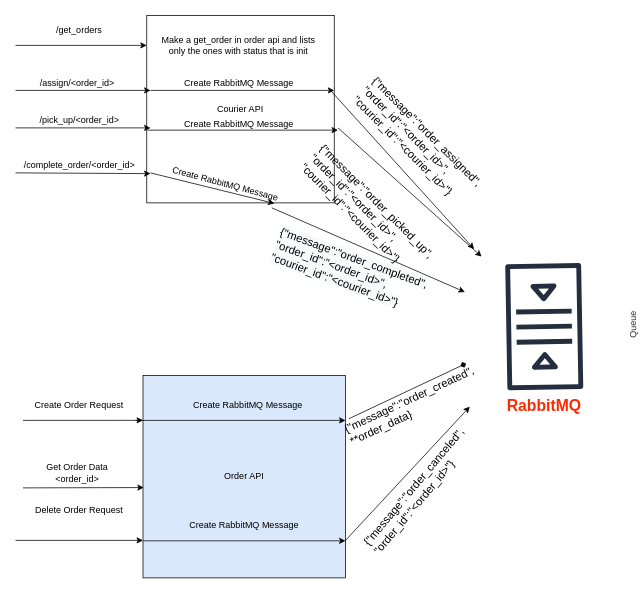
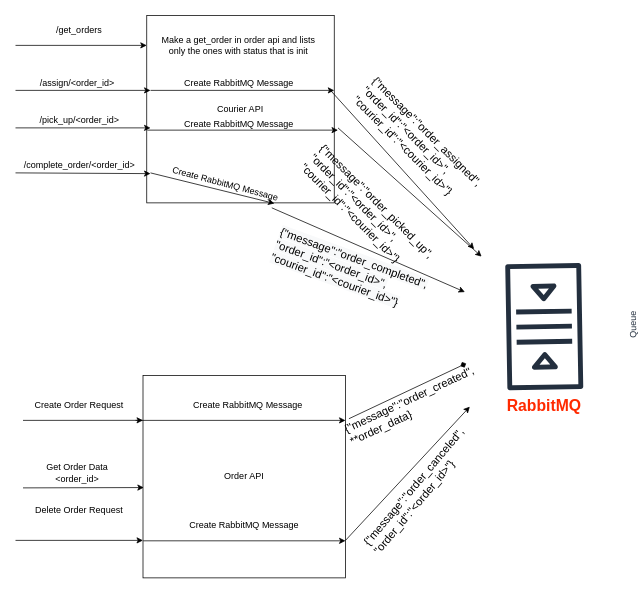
  <mxCell id="0" />
  <mxCell id="1" parent="0" />
- <mxCell id="2" value="Order API&lt;br&gt;" style="whiteSpace=wrap;html=1;aspect=fixed;fillColor=#dae8fc;" vertex="1" parent="1"><mxGeometry x="190" y="500" width="270" height="270" as="geometry" /></mxCell>
+ <mxCell id="2" value="Order API&lt;br&gt;" style="whiteSpace=wrap;html=1;aspect=fixed;" vertex="1" parent="1"><mxGeometry x="190" y="500" width="270" height="270" as="geometry" /></mxCell>
  <mxCell id="3" value="" style="endArrow=classic;html=1;entryX=0;entryY=0.222;entryDx=0;entryDy=0;entryPerimeter=0;" edge="1" parent="1" target="2"><mxGeometry width="50" height="50" relative="1" as="geometry"><mxPoint x="30" y="560" as="sourcePoint" /><mxPoint x="440" y="650" as="targetPoint" /></mxGeometry></mxCell>
  <mxCell id="4" value="Create Order Request" style="text;html=1;strokeColor=none;fillColor=none;align=center;verticalAlign=middle;whiteSpace=wrap;rounded=0;" vertex="1" parent="1"><mxGeometry x="30" y="520" width="150" height="40" as="geometry" /></mxCell>
  <mxCell id="5" value="" style="endArrow=classic;html=1;exitX=1;exitY=1;exitDx=0;exitDy=0;" edge="1" parent="1" source="4"><mxGeometry width="50" height="50" relative="1" as="geometry"><mxPoint x="390" y="700" as="sourcePoint" /><mxPoint x="460" y="560" as="targetPoint" /></mxGeometry></mxCell>
  <mxCell id="6" value="Create RabbitMQ Message" style="text;html=1;strokeColor=none;fillColor=none;align=center;verticalAlign=middle;whiteSpace=wrap;rounded=0;" vertex="1" parent="1"><mxGeometry x="210" y="520" width="240" height="40" as="geometry" /></mxCell>
  <mxCell id="7" value="Queue" style="outlineConnect=0;fontColor=#232F3E;gradientColor=none;strokeColor=#232F3E;fillColor=#ffffff;dashed=0;verticalLabelPosition=bottom;verticalAlign=top;align=center;html=1;fontSize=12;fontStyle=0;aspect=fixed;shape=mxgraph.aws4.resourceIcon;resIcon=mxgraph.aws4.queue;rotation=-91;" vertex="1" parent="1"><mxGeometry x="620" y="330" width="210" height="210" as="geometry" /></mxCell>
  <mxCell id="8" value="&lt;font style=&quot;font-size: 21px&quot; color=&quot;#ff2a00&quot;&gt;&lt;b&gt;RabbitMQ&lt;/b&gt;&lt;/font&gt;" style="text;html=1;strokeColor=none;fillColor=none;align=center;verticalAlign=middle;whiteSpace=wrap;rounded=0;" vertex="1" parent="1"><mxGeometry x="665" y="530" width="120" height="20" as="geometry" /></mxCell>
  <mxCell id="9" value="" style="endArrow=diamond;html=1;exitX=1.017;exitY=0.214;exitDx=0;exitDy=0;exitPerimeter=0;" edge="1" parent="1" source="2" target="7"><mxGeometry width="50" height="50" relative="1" as="geometry"><mxPoint x="400" y="740" as="sourcePoint" /><mxPoint x="450" y="690" as="targetPoint" /></mxGeometry></mxCell>
  <mxCell id="10" value="&lt;font style=&quot;font-size: 15px&quot;&gt;{&quot;message&quot;:&quot;order_created&quot;,&lt;br&gt;**order_data}&lt;/font&gt;" style="text;html=1;strokeColor=none;fillColor=none;align=left;verticalAlign=middle;whiteSpace=wrap;rounded=0;rotation=-25;" vertex="1" parent="1"><mxGeometry x="450" y="490" width="240" height="80" as="geometry" /></mxCell>
  <mxCell id="11" value="Delete Order Request" style="text;html=1;strokeColor=none;fillColor=none;align=center;verticalAlign=middle;whiteSpace=wrap;rounded=0;" vertex="1" parent="1"><mxGeometry x="35" y="670" width="140" height="20" as="geometry" /></mxCell>
  <mxCell id="12" value="Create RabbitMQ Message" style="text;html=1;strokeColor=none;fillColor=none;align=center;verticalAlign=middle;whiteSpace=wrap;rounded=0;" vertex="1" parent="1"><mxGeometry x="205" y="680" width="240" height="40" as="geometry" /></mxCell>
  <mxCell id="13" style="edgeStyle=orthogonalEdgeStyle;rounded=0;orthogonalLoop=1;jettySize=auto;html=1;exitX=0.5;exitY=1;exitDx=0;exitDy=0;" edge="1" parent="1" source="11" target="11"><mxGeometry relative="1" as="geometry" /></mxCell>
  <mxCell id="14" value="" style="endArrow=classic;html=1;entryX=-0.001;entryY=0.815;entryDx=0;entryDy=0;entryPerimeter=0;" edge="1" parent="1" target="2"><mxGeometry width="50" height="50" relative="1" as="geometry"><mxPoint y="720" as="sourcePoint" x="20" /><mxPoint x="300" y="710" as="targetPoint" /><Array as="points"><mxPoint x="190" y="720" /></Array></mxGeometry></mxCell>
  <mxCell id="15" value="" style="endArrow=classic;html=1;exitX=0.001;exitY=0.817;exitDx=0;exitDy=0;exitPerimeter=0;entryX=1;entryY=0.817;entryDx=0;entryDy=0;entryPerimeter=0;" edge="1" parent="1" source="2" target="2"><mxGeometry width="50" height="50" relative="1" as="geometry"><mxPoint x="250" y="760" as="sourcePoint" /><mxPoint x="300" y="710" as="targetPoint" /></mxGeometry></mxCell>
  <mxCell id="16" value="" style="endArrow=classic;html=1;" edge="1" parent="1" target="7"><mxGeometry width="50" height="50" relative="1" as="geometry"><mxPoint x="460" y="720" as="sourcePoint" /><mxPoint x="360" y="520" as="targetPoint" /></mxGeometry></mxCell>
  <mxCell id="17" value="&lt;font style=&quot;font-size: 15px&quot;&gt;{&quot;message&quot;:&quot;order_canceled&quot;,&lt;br&gt;&quot;order_id&quot;:&quot;&amp;lt;order_id&amp;gt;&quot;}&lt;/font&gt;" style="text;html=1;strokeColor=none;fillColor=none;align=left;verticalAlign=middle;whiteSpace=wrap;rounded=0;rotation=-50;" vertex="1" parent="1"><mxGeometry x="450" y="600" width="240" height="80" as="geometry" /></mxCell>
  <mxCell id="18" value="Courier API" style="whiteSpace=wrap;html=1;aspect=fixed;" vertex="1" parent="1"><mxGeometry x="195" y="20" width="250" height="250" as="geometry" /></mxCell>
  <mxCell id="19" value="" style="endArrow=classic;html=1;" edge="1" parent="1"><mxGeometry width="50" height="50" relative="1" as="geometry"><mxPoint y="60" as="sourcePoint" x="20" /><mxPoint x="195" y="60" as="targetPoint" /></mxGeometry></mxCell>
  <mxCell id="20" value="/get_orders" style="text;html=1;strokeColor=none;fillColor=none;align=center;verticalAlign=middle;whiteSpace=wrap;rounded=0;" vertex="1" parent="1"><mxGeometry x="30" y="30" width="150" height="20" as="geometry" /></mxCell>
  <mxCell id="21" value="Make a get_order in order api and lists only the ones with status that is init" style="text;html=1;strokeColor=none;fillColor=none;align=center;verticalAlign=middle;whiteSpace=wrap;rounded=0;" vertex="1" parent="1"><mxGeometry x="205" y="50" width="225" height="20" as="geometry" /></mxCell>
  <mxCell id="22" value="" style="endArrow=classic;html=1;entryX=0.02;entryY=0.4;entryDx=0;entryDy=0;entryPerimeter=0;" edge="1" parent="1" target="18"><mxGeometry width="50" height="50" relative="1" as="geometry"><mxPoint y="120" as="sourcePoint" x="20" /><mxPoint x="280" y="260" as="targetPoint" /></mxGeometry></mxCell>
  <mxCell id="23" value="/assign/&amp;lt;order_id&amp;gt;" style="text;html=1;strokeColor=none;fillColor=none;align=center;verticalAlign=middle;whiteSpace=wrap;rounded=0;" vertex="1" parent="1"><mxGeometry x="35" y="100" width="135" height="20" as="geometry" /></mxCell>
  <mxCell id="24" value="" style="endArrow=classic;html=1;" edge="1" parent="1"><mxGeometry width="50" height="50" relative="1" as="geometry"><mxPoint x="200" y="120" as="sourcePoint" /><mxPoint x="445" y="120" as="targetPoint" /><Array as="points"><mxPoint x="380" y="120" /></Array></mxGeometry></mxCell>
  <mxCell id="25" value="Create RabbitMQ Message" style="text;html=1;strokeColor=none;fillColor=none;align=center;verticalAlign=middle;whiteSpace=wrap;rounded=0;" vertex="1" parent="1"><mxGeometry x="207.5" y="95" width="220" height="30" as="geometry" /></mxCell>
  <mxCell id="26" value="" style="endArrow=classic;html=1;exitX=0.98;exitY=0.4;exitDx=0;exitDy=0;exitPerimeter=0;" edge="1" parent="1" source="18" target="7"><mxGeometry width="50" height="50" relative="1" as="geometry"><mxPoint x="230" y="310" as="sourcePoint" /><mxPoint x="280" y="260" as="targetPoint" /></mxGeometry></mxCell>
  <mxCell id="27" value="&lt;font style=&quot;font-size: 15px&quot;&gt;{&quot;message&quot;:&quot;order_assigned&quot;,&lt;br&gt;&quot;order_id&quot;:&quot;&amp;lt;order_id&amp;gt;&quot;,&lt;br&gt;&quot;courier_id&quot;:&quot;&amp;lt;courier_id&amp;gt;&quot;}&lt;/font&gt;" style="text;html=1;strokeColor=none;fillColor=none;align=left;verticalAlign=middle;whiteSpace=wrap;rounded=0;rotation=45;" vertex="1" parent="1"><mxGeometry x="450" y="160" width="240" height="80" as="geometry" /></mxCell>
  <mxCell id="28" value="" style="endArrow=classic;html=1;entryX=0.02;entryY=0.6;entryDx=0;entryDy=0;entryPerimeter=0;" edge="1" parent="1" target="18"><mxGeometry width="50" height="50" relative="1" as="geometry"><mxPoint y="170" as="sourcePoint" x="20" /><mxPoint x="280" y="250" as="targetPoint" /></mxGeometry></mxCell>
  <mxCell id="29" value="/pick_up/&amp;lt;order_id&amp;gt;" style="text;html=1;strokeColor=none;fillColor=none;align=center;verticalAlign=middle;whiteSpace=wrap;rounded=0;" vertex="1" parent="1"><mxGeometry x="37.5" y="150" width="135" height="20" as="geometry" /></mxCell>
  <mxCell id="30" value="" style="endArrow=classic;html=1;exitX=0.003;exitY=0.612;exitDx=0;exitDy=0;exitPerimeter=0;" edge="1" parent="1" source="18"><mxGeometry width="50" height="50" relative="1" as="geometry"><mxPoint x="230" y="300" as="sourcePoint" /><mxPoint x="450" y="173" as="targetPoint" /></mxGeometry></mxCell>
  <mxCell id="31" value="Create RabbitMQ Message" style="text;html=1;strokeColor=none;fillColor=none;align=center;verticalAlign=middle;whiteSpace=wrap;rounded=0;" vertex="1" parent="1"><mxGeometry x="207.5" y="150" width="220" height="30" as="geometry" /></mxCell>
  <mxCell id="32" value="&lt;font style=&quot;font-size: 15px&quot;&gt;{&quot;message&quot;:&quot;order_picked_up&quot;,&lt;br&gt;&quot;order_id&quot;:&quot;&amp;lt;order_id&amp;gt;&quot;,&lt;br&gt;&quot;courier_id&quot;:&quot;&amp;lt;courier_id&amp;gt;&quot;}&lt;/font&gt;" style="text;html=1;strokeColor=none;fillColor=none;align=left;verticalAlign=middle;whiteSpace=wrap;rounded=0;rotation=45;" vertex="1" parent="1"><mxGeometry x="380" y="250" width="240" height="80" as="geometry" /></mxCell>
  <mxCell id="33" value="" style="endArrow=classic;html=1;" edge="1" parent="1"><mxGeometry width="50" height="50" relative="1" as="geometry"><mxPoint x="450" y="170" as="sourcePoint" /><mxPoint x="641.463" y="341.617" as="targetPoint" /></mxGeometry></mxCell>
  <mxCell id="34" value="" style="endArrow=classic;html=1;" edge="1" parent="1"><mxGeometry width="50" height="50" relative="1" as="geometry"><mxPoint y="230" as="sourcePoint" x="20" /><mxPoint x="200" y="231" as="targetPoint" /></mxGeometry></mxCell>
  <mxCell id="35" value="/complete_order/&amp;lt;order_id&amp;gt;" style="text;html=1;strokeColor=none;fillColor=none;align=center;verticalAlign=middle;whiteSpace=wrap;rounded=0;" vertex="1" parent="1"><mxGeometry x="37.5" y="210" width="135" height="20" as="geometry" /></mxCell>
  <mxCell id="36" value="" style="endArrow=classic;html=1;entryX=0.681;entryY=1.003;entryDx=0;entryDy=0;entryPerimeter=0;" edge="1" parent="1" target="18"><mxGeometry width="50" height="50" relative="1" as="geometry"><mxPoint x="200" y="230" as="sourcePoint" /><mxPoint x="280" y="250" as="targetPoint" /></mxGeometry></mxCell>
  <mxCell id="37" value="Create RabbitMQ Message" style="text;html=1;strokeColor=none;fillColor=none;align=center;verticalAlign=middle;whiteSpace=wrap;rounded=0;rotation=15;" vertex="1" parent="1"><mxGeometry x="190" y="230" width="220" height="30" as="geometry" /></mxCell>
  <mxCell id="38" value="" style="endArrow=classic;html=1;exitX=0.808;exitY=0.985;exitDx=0;exitDy=0;exitPerimeter=0;" edge="1" parent="1" source="37" target="7"><mxGeometry width="50" height="50" relative="1" as="geometry"><mxPoint x="230" y="300" as="sourcePoint" /><mxPoint x="280" y="250" as="targetPoint" /></mxGeometry></mxCell>
  <mxCell id="39" value="&lt;span style=&quot;color: rgb(0 , 0 , 0) ; font-family: &amp;#34;helvetica&amp;#34; ; font-size: 15px ; font-style: normal ; font-weight: 400 ; letter-spacing: normal ; text-align: left ; text-indent: 0px ; text-transform: none ; word-spacing: 0px ; background-color: rgb(248 , 249 , 250) ; display: inline ; float: none&quot;&gt;{&quot;message&quot;:&quot;order_completed&quot;,&lt;/span&gt;&lt;br style=&quot;color: rgb(0 , 0 , 0) ; font-family: &amp;#34;helvetica&amp;#34; ; font-size: 15px ; font-style: normal ; font-weight: 400 ; letter-spacing: normal ; text-align: left ; text-indent: 0px ; text-transform: none ; word-spacing: 0px ; background-color: rgb(248 , 249 , 250)&quot;&gt;&lt;span style=&quot;color: rgb(0 , 0 , 0) ; font-family: &amp;#34;helvetica&amp;#34; ; font-size: 15px ; font-style: normal ; font-weight: 400 ; letter-spacing: normal ; text-align: left ; text-indent: 0px ; text-transform: none ; word-spacing: 0px ; background-color: rgb(248 , 249 , 250) ; display: inline ; float: none&quot;&gt;&quot;order_id&quot;:&quot;&amp;lt;order_id&amp;gt;&quot;,&lt;/span&gt;&lt;br style=&quot;color: rgb(0 , 0 , 0) ; font-family: &amp;#34;helvetica&amp;#34; ; font-size: 15px ; font-style: normal ; font-weight: 400 ; letter-spacing: normal ; text-align: left ; text-indent: 0px ; text-transform: none ; word-spacing: 0px ; background-color: rgb(248 , 249 , 250)&quot;&gt;&lt;span style=&quot;color: rgb(0 , 0 , 0) ; font-family: &amp;#34;helvetica&amp;#34; ; font-size: 15px ; font-style: normal ; font-weight: 400 ; letter-spacing: normal ; text-align: left ; text-indent: 0px ; text-transform: none ; word-spacing: 0px ; background-color: rgb(248 , 249 , 250) ; display: inline ; float: none&quot;&gt;&quot;courier_id&quot;:&quot;&amp;lt;courier_id&amp;gt;&quot;}&lt;/span&gt;" style="text;whiteSpace=wrap;html=1;rotation=20;" vertex="1" parent="1"><mxGeometry x="360" y="330" width="230" height="60" as="geometry" /></mxCell>
  <mxCell id="40" value="" style="endArrow=classic;html=1;entryX=0.004;entryY=0.554;entryDx=0;entryDy=0;entryPerimeter=0;" edge="1" parent="1" target="2"><mxGeometry width="50" height="50" relative="1" as="geometry"><mxPoint x="30" y="650" as="sourcePoint" /><mxPoint x="280" y="250" as="targetPoint" /></mxGeometry></mxCell>
  <mxCell id="41" value="Get Order Data &amp;lt;order_id&amp;gt;" style="text;html=1;strokeColor=none;fillColor=none;align=center;verticalAlign=middle;whiteSpace=wrap;rounded=0;" vertex="1" parent="1"><mxGeometry x="35" y="620" width="135" height="20" as="geometry" /></mxCell>
